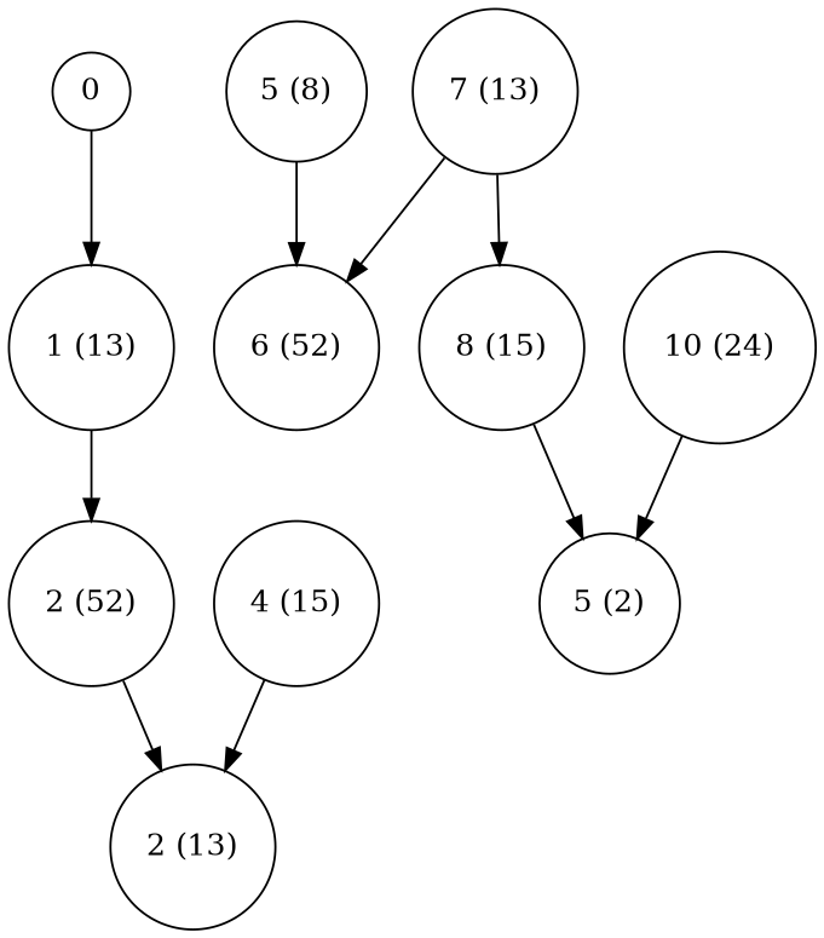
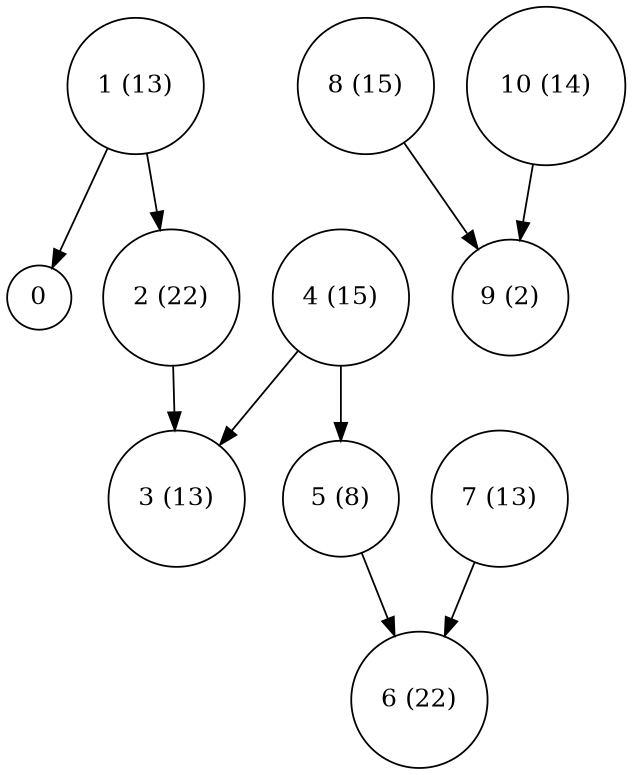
  digraph {
    node [shape=circle]
    n1 [label=0]
    n2 [label="1 (13)"]
-   n3 [label="2 (52)"]
-   n4 [label="2 (13)"]
+   n3 [label="2 (22)"]
+   n4 [label="3 (13)"]
    n5 [label="4 (15)"]
    n6 [label="5 (8)"]
-   n7 [label="6 (52)"]
+   n7 [label="6 (22)"]
    n8 [label="7 (13)"]
    n9 [label="8 (15)"]
-   n10 [label="5 (2)"]
-   n11 [label="10 (24)"]
-   n1 -> n2
+   n10 [label="9 (2)"]
+   n11 [label="10 (14)"]
+   n2 -> n1
    n2 -> n3
    n3 -> n4
    n5 -> n4
+   n5 -> n6
    n6 -> n7
    n8 -> n7
-   n8 -> n9
    n9 -> n10
    n11 -> n10
  }
